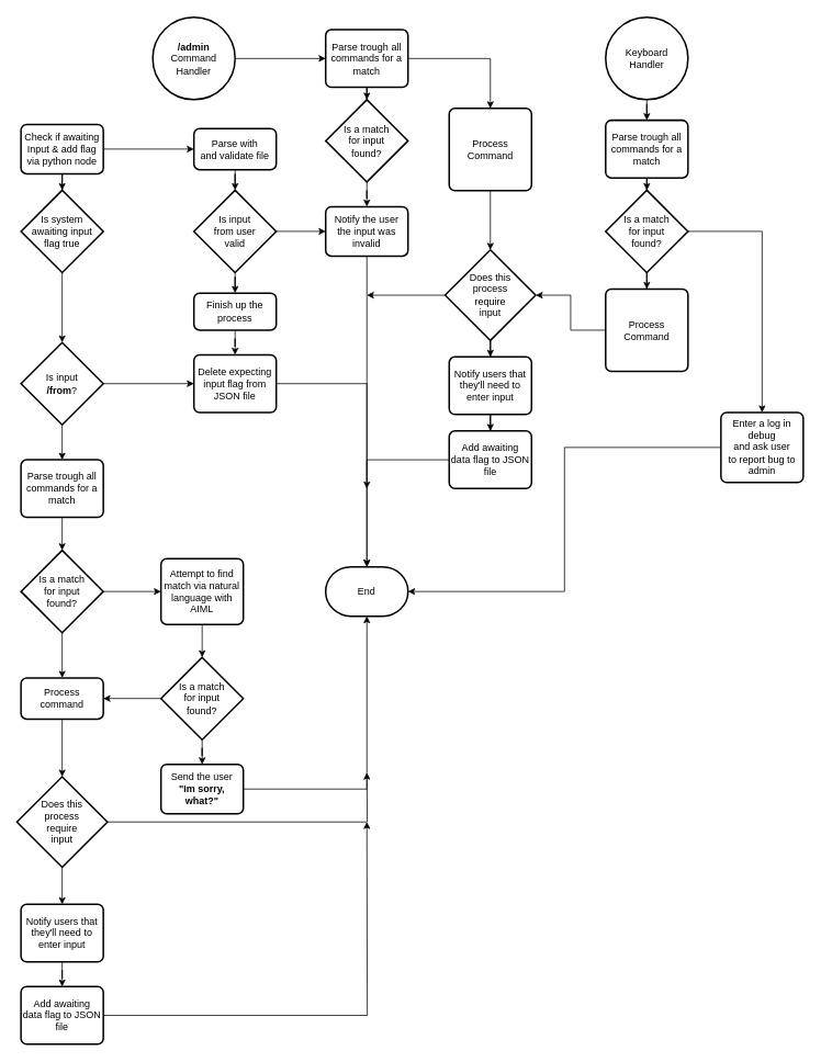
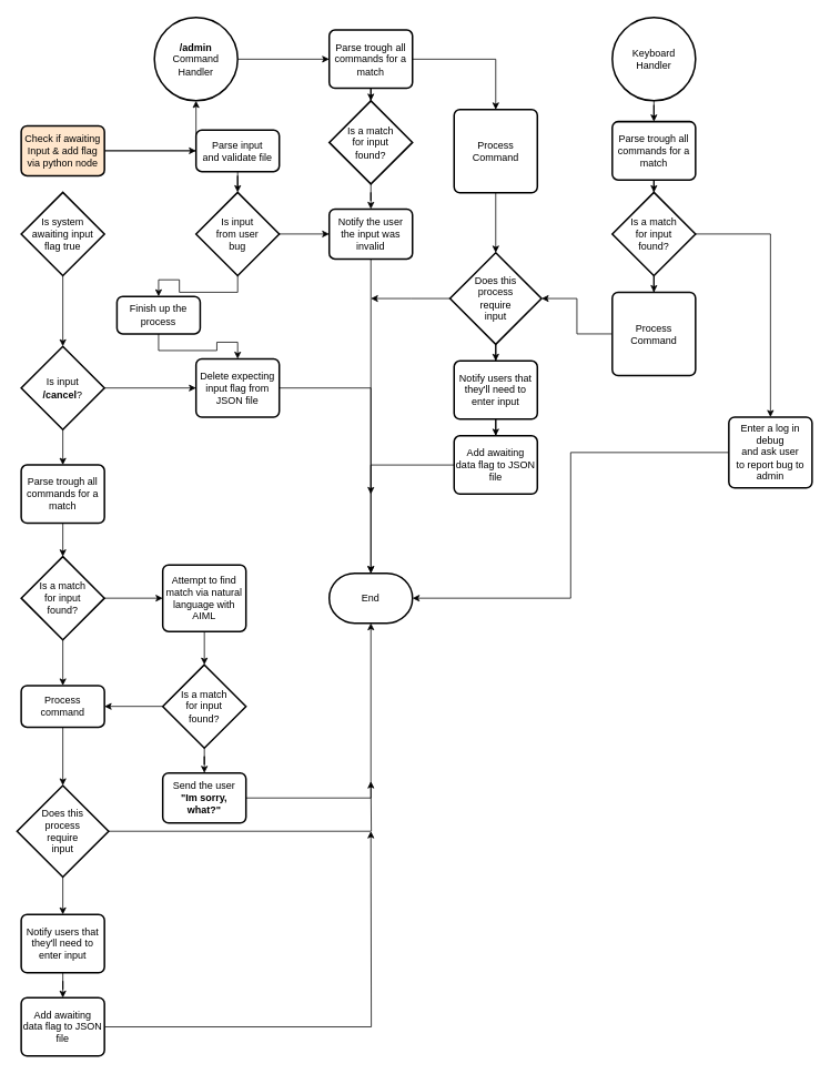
  <mxCell id="0" />
  <mxCell id="1" parent="0" />
- <mxCell id="2" style="edgeStyle=orthogonalEdgeStyle;rounded=0;orthogonalLoop=1;jettySize=auto;html=1;entryX=0.5;entryY=0;entryDx=0;entryDy=0;entryPerimeter=0;" edge="1" parent="1" source="4" target="6"><mxGeometry relative="1" as="geometry" /></mxCell>
+ <mxCell id="2" style="edgeStyle=orthogonalEdgeStyle;rounded=0;orthogonalLoop=1;jettySize=auto;html=1;" edge="1" parent="1" source="4" target="44"><mxGeometry relative="1" as="geometry" /></mxCell>
  <mxCell id="3" style="edgeStyle=orthogonalEdgeStyle;rounded=0;orthogonalLoop=1;jettySize=auto;html=1;" edge="1" parent="1" source="4" target="8"><mxGeometry relative="1" as="geometry" /></mxCell>
- <mxCell id="4" value="&lt;div&gt;Check if awaiting&lt;/div&gt;&lt;div&gt;Input &amp;amp; add flag&lt;/div&gt;&lt;div&gt;via python node&lt;/div&gt;" style="rounded=1;whiteSpace=wrap;html=1;absoluteArcSize=1;arcSize=14;strokeWidth=2;" vertex="1" parent="1"><mxGeometry x="25" y="150.5" width="100" height="60" as="geometry" /></mxCell>
+ <mxCell id="4" value="&lt;div&gt;Check if awaiting&lt;/div&gt;&lt;div&gt;Input &amp;amp; add flag&lt;/div&gt;&lt;div&gt;via python node&lt;/div&gt;" style="rounded=1;whiteSpace=wrap;html=1;absoluteArcSize=1;arcSize=14;strokeWidth=2;fillColor=#ffe6cc;" vertex="1" parent="1"><mxGeometry x="25" y="150.5" width="100" height="60" as="geometry" /></mxCell>
  <mxCell id="5" style="edgeStyle=orthogonalEdgeStyle;rounded=0;orthogonalLoop=1;jettySize=auto;html=1;" edge="1" parent="1" source="6" target="21"><mxGeometry relative="1" as="geometry" /></mxCell>
  <mxCell id="6" value="&lt;div&gt;Is system &lt;br&gt;&lt;/div&gt;&lt;div&gt;awaiting input&lt;/div&gt;&lt;div&gt;flag true&lt;/div&gt;" style="strokeWidth=2;html=1;shape=mxgraph.flowchart.decision;whiteSpace=wrap;" vertex="1" parent="1"><mxGeometry x="25" y="230.5" width="100" height="100" as="geometry" /></mxCell>
  <mxCell id="7" style="edgeStyle=orthogonalEdgeStyle;rounded=0;orthogonalLoop=1;jettySize=auto;html=1;entryX=0;entryY=0.5;entryDx=0;entryDy=0;entryPerimeter=0;" edge="1" parent="1" source="8" target="11"><mxGeometry relative="1" as="geometry" /></mxCell>
- <mxCell id="8" value="&lt;div&gt;Parse with&lt;/div&gt;&lt;div&gt;and validate file&lt;br&gt;&lt;/div&gt;" style="rounded=1;whiteSpace=wrap;html=1;absoluteArcSize=1;arcSize=14;strokeWidth=2;" vertex="1" parent="1"><mxGeometry x="235" y="155.5" width="100" height="50" as="geometry" /></mxCell>
+ <mxCell id="8" value="&lt;div&gt;Parse input&lt;/div&gt;&lt;div&gt;and validate file&lt;br&gt;&lt;/div&gt;" style="rounded=1;whiteSpace=wrap;html=1;absoluteArcSize=1;arcSize=14;strokeWidth=2;" vertex="1" parent="1"><mxGeometry x="235" y="155.5" width="100" height="50" as="geometry" /></mxCell>
  <mxCell id="9" style="edgeStyle=orthogonalEdgeStyle;rounded=0;orthogonalLoop=1;jettySize=auto;html=1;entryX=0.5;entryY=0;entryDx=0;entryDy=0;" edge="1" parent="1" source="11" target="13"><mxGeometry relative="1" as="geometry" /></mxCell>
  <mxCell id="10" style="edgeStyle=orthogonalEdgeStyle;rounded=0;orthogonalLoop=1;jettySize=auto;html=1;" edge="1" parent="1" source="11" target="18"><mxGeometry relative="1" as="geometry" /></mxCell>
- <mxCell id="11" value="&lt;div&gt;Is input&lt;/div&gt;&lt;div&gt;from user&lt;/div&gt;&lt;div&gt;valid&lt;/div&gt;" style="strokeWidth=2;html=1;shape=mxgraph.flowchart.decision;whiteSpace=wrap;direction=south;" vertex="1" parent="1"><mxGeometry x="235" y="230.5" width="100" height="100" as="geometry" /></mxCell>
+ <mxCell id="11" value="&lt;div&gt;Is input&lt;/div&gt;&lt;div&gt;from user&lt;/div&gt;&lt;div&gt;bug&lt;/div&gt;" style="strokeWidth=2;html=1;shape=mxgraph.flowchart.decision;whiteSpace=wrap;direction=south;" vertex="1" parent="1"><mxGeometry x="235" y="230.5" width="100" height="100" as="geometry" /></mxCell>
  <mxCell id="12" style="edgeStyle=orthogonalEdgeStyle;rounded=0;orthogonalLoop=1;jettySize=auto;html=1;entryX=0.5;entryY=0;entryDx=0;entryDy=0;" edge="1" parent="1" source="13" target="16"><mxGeometry relative="1" as="geometry" /></mxCell>
- <mxCell id="13" value="&lt;div&gt;Finish up the&lt;/div&gt;&lt;div&gt;process&lt;/div&gt;" style="rounded=1;whiteSpace=wrap;html=1;absoluteArcSize=1;arcSize=14;strokeWidth=2;" vertex="1" parent="1"><mxGeometry x="235" y="355.5" width="100" height="45" as="geometry" /></mxCell>
+ <mxCell id="13" value="&lt;div&gt;Finish up the&lt;/div&gt;&lt;div&gt;process&lt;/div&gt;" style="rounded=1;whiteSpace=wrap;html=1;absoluteArcSize=1;arcSize=14;strokeWidth=2;" vertex="1" parent="1"><mxGeometry x="140" y="355.5" width="100" height="45" as="geometry" /></mxCell>
  <mxCell id="14" value="End" style="strokeWidth=2;html=1;shape=mxgraph.flowchart.terminator;whiteSpace=wrap;" vertex="1" parent="1"><mxGeometry x="395" y="688" width="100" height="60" as="geometry" /></mxCell>
  <mxCell id="15" style="edgeStyle=orthogonalEdgeStyle;rounded=0;orthogonalLoop=1;jettySize=auto;html=1;" edge="1" parent="1" source="16" target="14"><mxGeometry relative="1" as="geometry" /></mxCell>
  <mxCell id="16" value="&lt;div&gt;Delete expecting&lt;/div&gt;&lt;div&gt;input flag from&lt;/div&gt;&lt;div&gt;JSON file&lt;/div&gt;" style="rounded=1;whiteSpace=wrap;html=1;absoluteArcSize=1;arcSize=14;strokeWidth=2;" vertex="1" parent="1"><mxGeometry x="235" y="430.5" width="100" height="70" as="geometry" /></mxCell>
  <mxCell id="17" style="edgeStyle=orthogonalEdgeStyle;rounded=0;orthogonalLoop=1;jettySize=auto;html=1;entryX=0.5;entryY=0;entryDx=0;entryDy=0;entryPerimeter=0;" edge="1" parent="1" source="18" target="14"><mxGeometry relative="1" as="geometry" /></mxCell>
  <mxCell id="18" value="&lt;div&gt;Notify the user&lt;/div&gt;&lt;div&gt;the input was invalid&lt;/div&gt;" style="rounded=1;whiteSpace=wrap;html=1;absoluteArcSize=1;arcSize=14;strokeWidth=2;" vertex="1" parent="1"><mxGeometry x="395" y="250.5" width="100" height="60" as="geometry" /></mxCell>
  <mxCell id="19" style="edgeStyle=orthogonalEdgeStyle;rounded=0;orthogonalLoop=1;jettySize=auto;html=1;" edge="1" parent="1" source="21" target="16"><mxGeometry relative="1" as="geometry" /></mxCell>
  <mxCell id="20" style="edgeStyle=orthogonalEdgeStyle;rounded=0;orthogonalLoop=1;jettySize=auto;html=1;entryX=0.5;entryY=0;entryDx=0;entryDy=0;" edge="1" parent="1" source="21" target="23"><mxGeometry relative="1" as="geometry" /></mxCell>
- <mxCell id="21" value="&lt;div&gt;Is input&lt;/div&gt;&lt;div&gt;&lt;b&gt; /from&lt;/b&gt;?&lt;/div&gt;" style="strokeWidth=2;html=1;shape=mxgraph.flowchart.decision;whiteSpace=wrap;" vertex="1" parent="1"><mxGeometry x="25" y="415.5" width="100" height="100" as="geometry" /></mxCell>
+ <mxCell id="21" value="&lt;div&gt;Is input&lt;/div&gt;&lt;div&gt;&lt;b&gt; /cancel&lt;/b&gt;?&lt;/div&gt;" style="strokeWidth=2;html=1;shape=mxgraph.flowchart.decision;whiteSpace=wrap;" vertex="1" parent="1"><mxGeometry x="25" y="415.5" width="100" height="100" as="geometry" /></mxCell>
  <mxCell id="22" style="edgeStyle=orthogonalEdgeStyle;rounded=0;orthogonalLoop=1;jettySize=auto;html=1;entryX=0.5;entryY=0;entryDx=0;entryDy=0;entryPerimeter=0;" edge="1" parent="1" source="23" target="26"><mxGeometry relative="1" as="geometry" /></mxCell>
  <mxCell id="23" value="&lt;div&gt;Parse trough all&lt;/div&gt;&lt;div&gt;commands for a &lt;br&gt;&lt;/div&gt;&lt;div&gt;match&lt;br&gt;&lt;/div&gt;" style="rounded=1;whiteSpace=wrap;html=1;absoluteArcSize=1;arcSize=14;strokeWidth=2;" vertex="1" parent="1"><mxGeometry x="25" y="558" width="100" height="70" as="geometry" /></mxCell>
  <mxCell id="24" style="edgeStyle=orthogonalEdgeStyle;rounded=0;orthogonalLoop=1;jettySize=auto;html=1;entryX=0;entryY=0.5;entryDx=0;entryDy=0;" edge="1" parent="1" source="26" target="30"><mxGeometry relative="1" as="geometry" /></mxCell>
  <mxCell id="25" style="edgeStyle=orthogonalEdgeStyle;rounded=0;orthogonalLoop=1;jettySize=auto;html=1;entryX=0.5;entryY=0;entryDx=0;entryDy=0;" edge="1" parent="1" source="26" target="35"><mxGeometry relative="1" as="geometry" /></mxCell>
  <mxCell id="26" value="&lt;div&gt;Is a match&lt;/div&gt;&lt;div&gt;for input&lt;/div&gt;&lt;div&gt;found?&lt;br&gt;&lt;/div&gt;" style="strokeWidth=2;html=1;shape=mxgraph.flowchart.decision;whiteSpace=wrap;" vertex="1" parent="1"><mxGeometry x="25" y="668" width="100" height="100" as="geometry" /></mxCell>
  <mxCell id="27" style="edgeStyle=orthogonalEdgeStyle;rounded=0;orthogonalLoop=1;jettySize=auto;html=1;" edge="1" parent="1" source="28" target="14"><mxGeometry relative="1" as="geometry" /></mxCell>
  <mxCell id="28" value="&lt;div&gt;Send the user&lt;/div&gt;&lt;div&gt;&lt;b&gt;&quot;Im sorry, what?&quot;&lt;/b&gt;&lt;br&gt;&lt;/div&gt;" style="rounded=1;whiteSpace=wrap;html=1;absoluteArcSize=1;arcSize=14;strokeWidth=2;" vertex="1" parent="1"><mxGeometry x="195" y="928" width="100" height="60" as="geometry" /></mxCell>
  <mxCell id="29" style="edgeStyle=orthogonalEdgeStyle;rounded=0;orthogonalLoop=1;jettySize=auto;html=1;" edge="1" parent="1" source="30" target="33"><mxGeometry relative="1" as="geometry" /></mxCell>
  <mxCell id="30" value="&lt;div&gt;Attempt to find&lt;/div&gt;&lt;div&gt;match via natural&lt;/div&gt;&lt;div&gt;language with AIML&lt;br&gt;&lt;/div&gt;" style="rounded=1;whiteSpace=wrap;html=1;absoluteArcSize=1;arcSize=14;strokeWidth=2;" vertex="1" parent="1"><mxGeometry x="195" y="678" width="100" height="80" as="geometry" /></mxCell>
  <mxCell id="31" style="edgeStyle=orthogonalEdgeStyle;rounded=0;orthogonalLoop=1;jettySize=auto;html=1;entryX=0.5;entryY=0;entryDx=0;entryDy=0;" edge="1" parent="1" source="33" target="28"><mxGeometry relative="1" as="geometry" /></mxCell>
  <mxCell id="32" style="edgeStyle=orthogonalEdgeStyle;rounded=0;orthogonalLoop=1;jettySize=auto;html=1;entryX=1;entryY=0.5;entryDx=0;entryDy=0;" edge="1" parent="1" source="33" target="35"><mxGeometry relative="1" as="geometry" /></mxCell>
  <mxCell id="33" value="&lt;div&gt;Is a match&lt;/div&gt;&lt;div&gt;for input&lt;/div&gt;&lt;div&gt;found?&lt;br&gt;&lt;/div&gt;" style="strokeWidth=2;html=1;shape=mxgraph.flowchart.decision;whiteSpace=wrap;" vertex="1" parent="1"><mxGeometry x="195" y="798" width="100" height="100" as="geometry" /></mxCell>
  <mxCell id="34" style="edgeStyle=orthogonalEdgeStyle;rounded=0;orthogonalLoop=1;jettySize=auto;html=1;entryX=0.5;entryY=0;entryDx=0;entryDy=0;entryPerimeter=0;" edge="1" parent="1" source="35" target="38"><mxGeometry relative="1" as="geometry" /></mxCell>
  <mxCell id="35" value="&lt;div&gt;Process command&lt;/div&gt;" style="rounded=1;whiteSpace=wrap;html=1;absoluteArcSize=1;arcSize=14;strokeWidth=2;" vertex="1" parent="1"><mxGeometry x="25" y="823" width="100" height="50" as="geometry" /></mxCell>
  <mxCell id="36" style="edgeStyle=orthogonalEdgeStyle;rounded=0;orthogonalLoop=1;jettySize=auto;html=1;" edge="1" parent="1" source="38"><mxGeometry relative="1" as="geometry"><mxPoint x="445" y="938" as="targetPoint" /></mxGeometry></mxCell>
  <mxCell id="37" style="edgeStyle=orthogonalEdgeStyle;rounded=0;orthogonalLoop=1;jettySize=auto;html=1;entryX=0.5;entryY=0;entryDx=0;entryDy=0;" edge="1" parent="1" source="38" target="40"><mxGeometry relative="1" as="geometry" /></mxCell>
  <mxCell id="38" value="&lt;div&gt;Does this&lt;/div&gt;&lt;div&gt;process&lt;/div&gt;&lt;div&gt;require&lt;/div&gt;&lt;div&gt;input&lt;br&gt;&lt;/div&gt;" style="strokeWidth=2;html=1;shape=mxgraph.flowchart.decision;whiteSpace=wrap;" vertex="1" parent="1"><mxGeometry x="20" y="943" width="110" height="110" as="geometry" /></mxCell>
  <mxCell id="39" style="edgeStyle=orthogonalEdgeStyle;rounded=0;orthogonalLoop=1;jettySize=auto;html=1;" edge="1" parent="1" source="40" target="42"><mxGeometry relative="1" as="geometry" /></mxCell>
  <mxCell id="40" value="&lt;div&gt;Notify users that&lt;/div&gt;&lt;div&gt;they'll need to&lt;/div&gt;&lt;div&gt;enter input &lt;br&gt;&lt;/div&gt;" style="rounded=1;whiteSpace=wrap;html=1;absoluteArcSize=1;arcSize=14;strokeWidth=2;" vertex="1" parent="1"><mxGeometry x="25" y="1098" width="100" height="70" as="geometry" /></mxCell>
  <mxCell id="41" style="edgeStyle=orthogonalEdgeStyle;rounded=0;orthogonalLoop=1;jettySize=auto;html=1;" edge="1" parent="1" source="42"><mxGeometry relative="1" as="geometry"><mxPoint x="445" y="998" as="targetPoint" /></mxGeometry></mxCell>
  <mxCell id="42" value="&lt;div&gt;Add awaiting&lt;/div&gt;&lt;div&gt;data flag to JSON&lt;/div&gt;&lt;div&gt;file&lt;br&gt;&lt;/div&gt;" style="rounded=1;whiteSpace=wrap;html=1;absoluteArcSize=1;arcSize=14;strokeWidth=2;" vertex="1" parent="1"><mxGeometry x="25" y="1198" width="100" height="70" as="geometry" /></mxCell>
  <mxCell id="43" style="edgeStyle=orthogonalEdgeStyle;rounded=0;orthogonalLoop=1;jettySize=auto;html=1;" edge="1" parent="1" source="44" target="47"><mxGeometry relative="1" as="geometry" /></mxCell>
  <mxCell id="44" value="&lt;div&gt;&lt;b&gt;/admin&lt;/b&gt; &lt;br&gt;&lt;/div&gt;&lt;div&gt;Command&lt;/div&gt;&lt;div&gt;Handler&lt;/div&gt;" style="strokeWidth=2;html=1;shape=mxgraph.flowchart.start_2;whiteSpace=wrap;" vertex="1" parent="1"><mxGeometry x="185" y="20.5" width="100" height="100" as="geometry" /></mxCell>
  <mxCell id="45" style="edgeStyle=orthogonalEdgeStyle;rounded=0;orthogonalLoop=1;jettySize=auto;html=1;" edge="1" parent="1" source="47" target="49"><mxGeometry relative="1" as="geometry" /></mxCell>
  <mxCell id="46" style="edgeStyle=orthogonalEdgeStyle;rounded=0;orthogonalLoop=1;jettySize=auto;html=1;entryX=0.5;entryY=0;entryDx=0;entryDy=0;" edge="1" parent="1" source="47" target="51"><mxGeometry relative="1" as="geometry" /></mxCell>
  <mxCell id="47" value="&lt;div&gt;Parse trough all&lt;/div&gt;&lt;div&gt;commands for a &lt;br&gt;&lt;/div&gt;&lt;div&gt;match&lt;br&gt;&lt;/div&gt;" style="rounded=1;whiteSpace=wrap;html=1;absoluteArcSize=1;arcSize=14;strokeWidth=2;" vertex="1" parent="1"><mxGeometry x="395" y="35.5" width="100" height="70" as="geometry" /></mxCell>
  <mxCell id="48" style="edgeStyle=orthogonalEdgeStyle;rounded=0;orthogonalLoop=1;jettySize=auto;html=1;entryX=0.5;entryY=0;entryDx=0;entryDy=0;" edge="1" parent="1" source="49" target="18"><mxGeometry relative="1" as="geometry" /></mxCell>
  <mxCell id="49" value="&lt;div&gt;Is a match&lt;/div&gt;&lt;div&gt;for input&lt;/div&gt;&lt;div&gt;found?&lt;br&gt;&lt;/div&gt;" style="strokeWidth=2;html=1;shape=mxgraph.flowchart.decision;whiteSpace=wrap;" vertex="1" parent="1"><mxGeometry x="395" y="120.5" width="100" height="100" as="geometry" /></mxCell>
  <mxCell id="50" style="edgeStyle=orthogonalEdgeStyle;rounded=0;orthogonalLoop=1;jettySize=auto;html=1;entryX=0.5;entryY=0;entryDx=0;entryDy=0;entryPerimeter=0;" edge="1" parent="1" source="51" target="54"><mxGeometry relative="1" as="geometry" /></mxCell>
  <mxCell id="51" value="&lt;div&gt;Process&lt;/div&gt;&lt;div&gt;Command&lt;br&gt;&lt;/div&gt;" style="rounded=1;whiteSpace=wrap;html=1;absoluteArcSize=1;arcSize=14;strokeWidth=2;" vertex="1" parent="1"><mxGeometry x="545" y="131" width="100" height="100" as="geometry" /></mxCell>
  <mxCell id="52" style="edgeStyle=orthogonalEdgeStyle;rounded=0;orthogonalLoop=1;jettySize=auto;html=1;" edge="1" parent="1" source="54"><mxGeometry relative="1" as="geometry"><mxPoint x="445" y="358" as="targetPoint" /></mxGeometry></mxCell>
  <mxCell id="53" style="edgeStyle=orthogonalEdgeStyle;rounded=0;orthogonalLoop=1;jettySize=auto;html=1;entryX=0.5;entryY=0;entryDx=0;entryDy=0;" edge="1" parent="1" source="54" target="56"><mxGeometry relative="1" as="geometry" /></mxCell>
  <mxCell id="54" value="&lt;div&gt;Does this&lt;/div&gt;&lt;div&gt;process&lt;/div&gt;&lt;div&gt;require&lt;/div&gt;&lt;div&gt;input&lt;br&gt;&lt;/div&gt;" style="strokeWidth=2;html=1;shape=mxgraph.flowchart.decision;whiteSpace=wrap;" vertex="1" parent="1"><mxGeometry x="540" y="303" width="110" height="110" as="geometry" /></mxCell>
  <mxCell id="55" style="edgeStyle=orthogonalEdgeStyle;rounded=0;orthogonalLoop=1;jettySize=auto;html=1;entryX=0.5;entryY=0;entryDx=0;entryDy=0;" edge="1" parent="1" source="56" target="58"><mxGeometry relative="1" as="geometry" /></mxCell>
  <mxCell id="56" value="&lt;div&gt;Notify users that&lt;/div&gt;&lt;div&gt;they'll need to&lt;/div&gt;&lt;div&gt;enter input &lt;br&gt;&lt;/div&gt;" style="rounded=1;whiteSpace=wrap;html=1;absoluteArcSize=1;arcSize=14;strokeWidth=2;" vertex="1" parent="1"><mxGeometry x="545" y="433" width="100" height="70" as="geometry" /></mxCell>
  <mxCell id="57" style="edgeStyle=orthogonalEdgeStyle;rounded=0;orthogonalLoop=1;jettySize=auto;html=1;" edge="1" parent="1" source="58"><mxGeometry relative="1" as="geometry"><mxPoint x="445" y="593" as="targetPoint" /><Array as="points"><mxPoint x="445" y="558" /></Array></mxGeometry></mxCell>
  <mxCell id="58" value="&lt;div&gt;Add awaiting&lt;/div&gt;&lt;div&gt;data flag to JSON&lt;/div&gt;&lt;div&gt;file&lt;br&gt;&lt;/div&gt;" style="rounded=1;whiteSpace=wrap;html=1;absoluteArcSize=1;arcSize=14;strokeWidth=2;" vertex="1" parent="1"><mxGeometry x="545" y="523" width="100" height="70" as="geometry" /></mxCell>
  <mxCell id="59" style="edgeStyle=orthogonalEdgeStyle;rounded=0;orthogonalLoop=1;jettySize=auto;html=1;entryX=0.5;entryY=0;entryDx=0;entryDy=0;" edge="1" parent="1" source="60" target="62"><mxGeometry relative="1" as="geometry" /></mxCell>
  <mxCell id="60" value="&lt;div&gt;Keyboard&lt;/div&gt;&lt;div&gt;Handler&lt;/div&gt;" style="strokeWidth=2;html=1;shape=mxgraph.flowchart.start_2;whiteSpace=wrap;" vertex="1" parent="1"><mxGeometry x="735" y="20.5" width="100" height="100" as="geometry" /></mxCell>
  <mxCell id="61" style="edgeStyle=orthogonalEdgeStyle;rounded=0;orthogonalLoop=1;jettySize=auto;html=1;entryX=0.5;entryY=0;entryDx=0;entryDy=0;entryPerimeter=0;" edge="1" parent="1" source="62" target="65"><mxGeometry relative="1" as="geometry" /></mxCell>
  <mxCell id="62" value="&lt;div&gt;Parse trough all&lt;/div&gt;&lt;div&gt;commands for a &lt;br&gt;&lt;/div&gt;&lt;div&gt;match&lt;br&gt;&lt;/div&gt;" style="rounded=1;whiteSpace=wrap;html=1;absoluteArcSize=1;arcSize=14;strokeWidth=2;" vertex="1" parent="1"><mxGeometry x="735" y="145.5" width="100" height="70" as="geometry" /></mxCell>
  <mxCell id="63" style="edgeStyle=orthogonalEdgeStyle;rounded=0;orthogonalLoop=1;jettySize=auto;html=1;entryX=0.5;entryY=0;entryDx=0;entryDy=0;" edge="1" parent="1" source="65" target="67"><mxGeometry relative="1" as="geometry" /></mxCell>
  <mxCell id="64" style="edgeStyle=orthogonalEdgeStyle;rounded=0;orthogonalLoop=1;jettySize=auto;html=1;" edge="1" parent="1" source="65" target="69"><mxGeometry relative="1" as="geometry" /></mxCell>
  <mxCell id="65" value="&lt;div&gt;Is a match&lt;/div&gt;&lt;div&gt;for input&lt;/div&gt;&lt;div&gt;found?&lt;br&gt;&lt;/div&gt;" style="strokeWidth=2;html=1;shape=mxgraph.flowchart.decision;whiteSpace=wrap;" vertex="1" parent="1"><mxGeometry x="735" y="230.5" width="100" height="100" as="geometry" /></mxCell>
  <mxCell id="66" style="edgeStyle=orthogonalEdgeStyle;rounded=0;orthogonalLoop=1;jettySize=auto;html=1;entryX=1;entryY=0.5;entryDx=0;entryDy=0;entryPerimeter=0;" edge="1" parent="1" source="67" target="54"><mxGeometry relative="1" as="geometry" /></mxCell>
  <mxCell id="67" value="&lt;div&gt;Process&lt;/div&gt;&lt;div&gt;Command&lt;br&gt;&lt;/div&gt;" style="rounded=1;whiteSpace=wrap;html=1;absoluteArcSize=1;arcSize=14;strokeWidth=2;" vertex="1" parent="1"><mxGeometry x="735" y="350.5" width="100" height="100" as="geometry" /></mxCell>
  <mxCell id="68" style="edgeStyle=orthogonalEdgeStyle;rounded=0;orthogonalLoop=1;jettySize=auto;html=1;entryX=1;entryY=0.5;entryDx=0;entryDy=0;entryPerimeter=0;" edge="1" parent="1" source="69" target="14"><mxGeometry relative="1" as="geometry" /></mxCell>
  <mxCell id="69" value="&lt;div&gt;Enter a log in debug&lt;/div&gt;&lt;div&gt;and ask user&lt;/div&gt;&lt;div&gt;to report bug to admin&lt;br&gt;&lt;/div&gt;" style="rounded=1;whiteSpace=wrap;html=1;absoluteArcSize=1;arcSize=14;strokeWidth=2;" vertex="1" parent="1"><mxGeometry x="875" y="500.5" width="100" height="85" as="geometry" /></mxCell>
